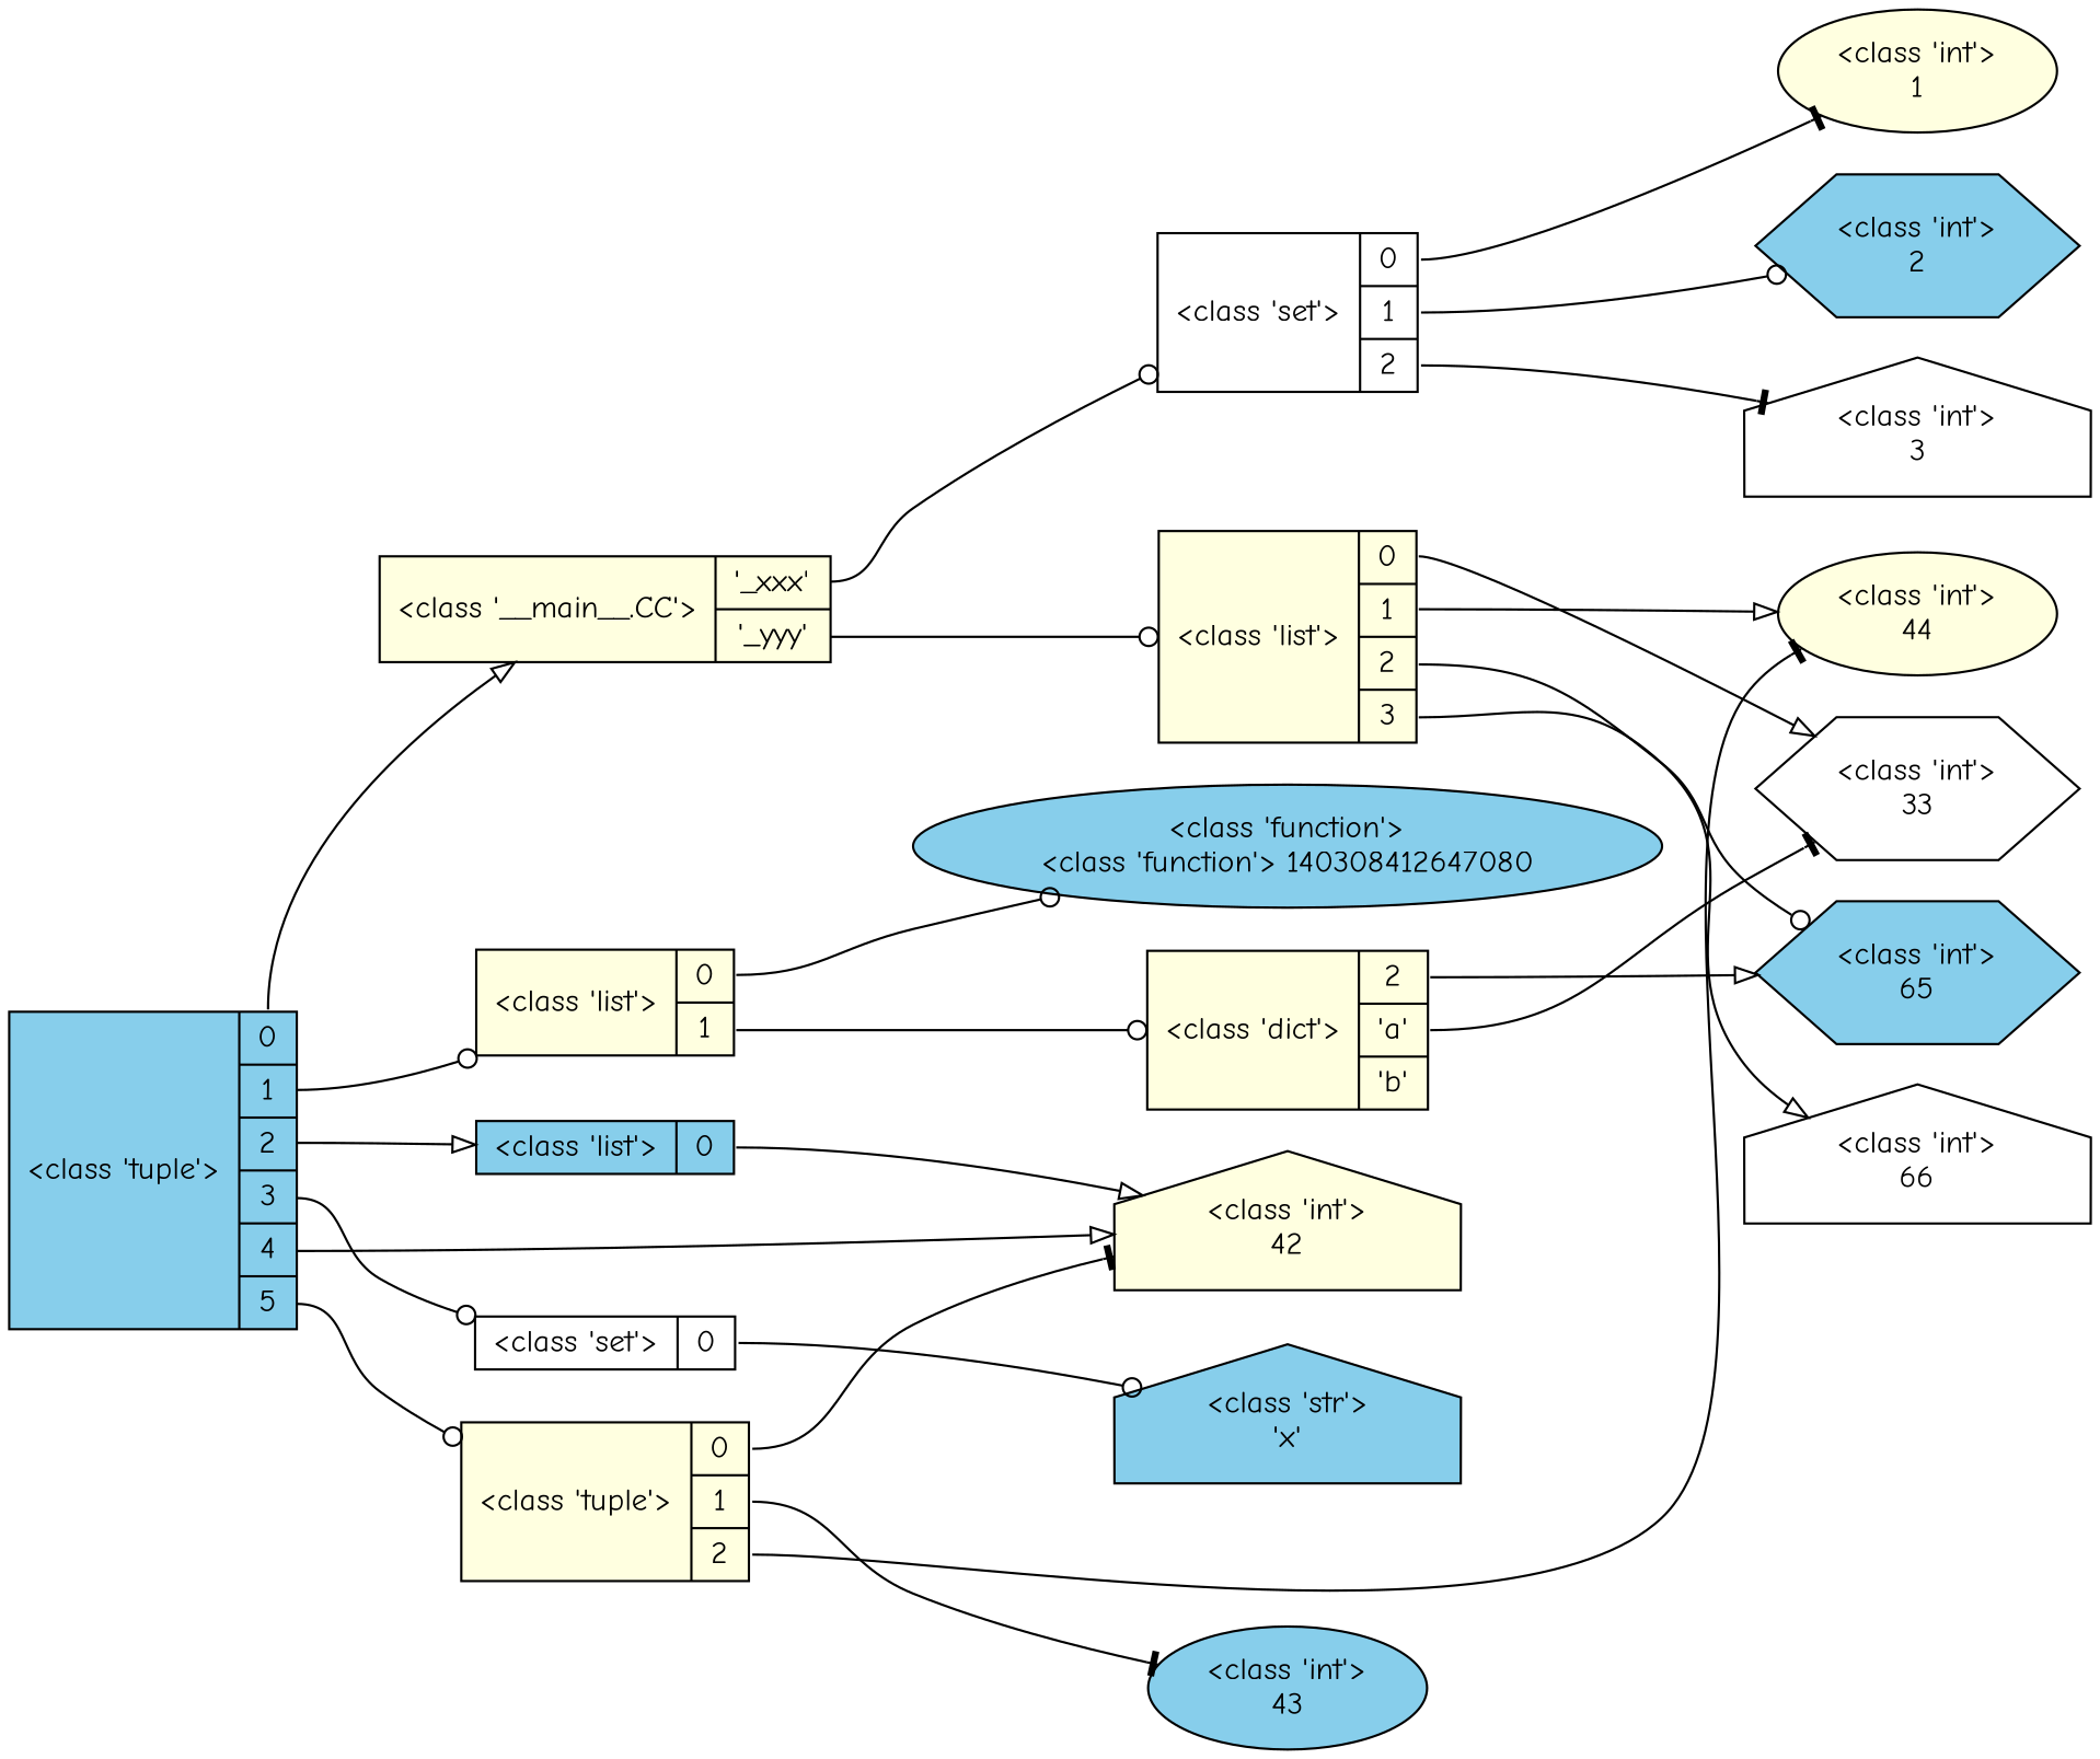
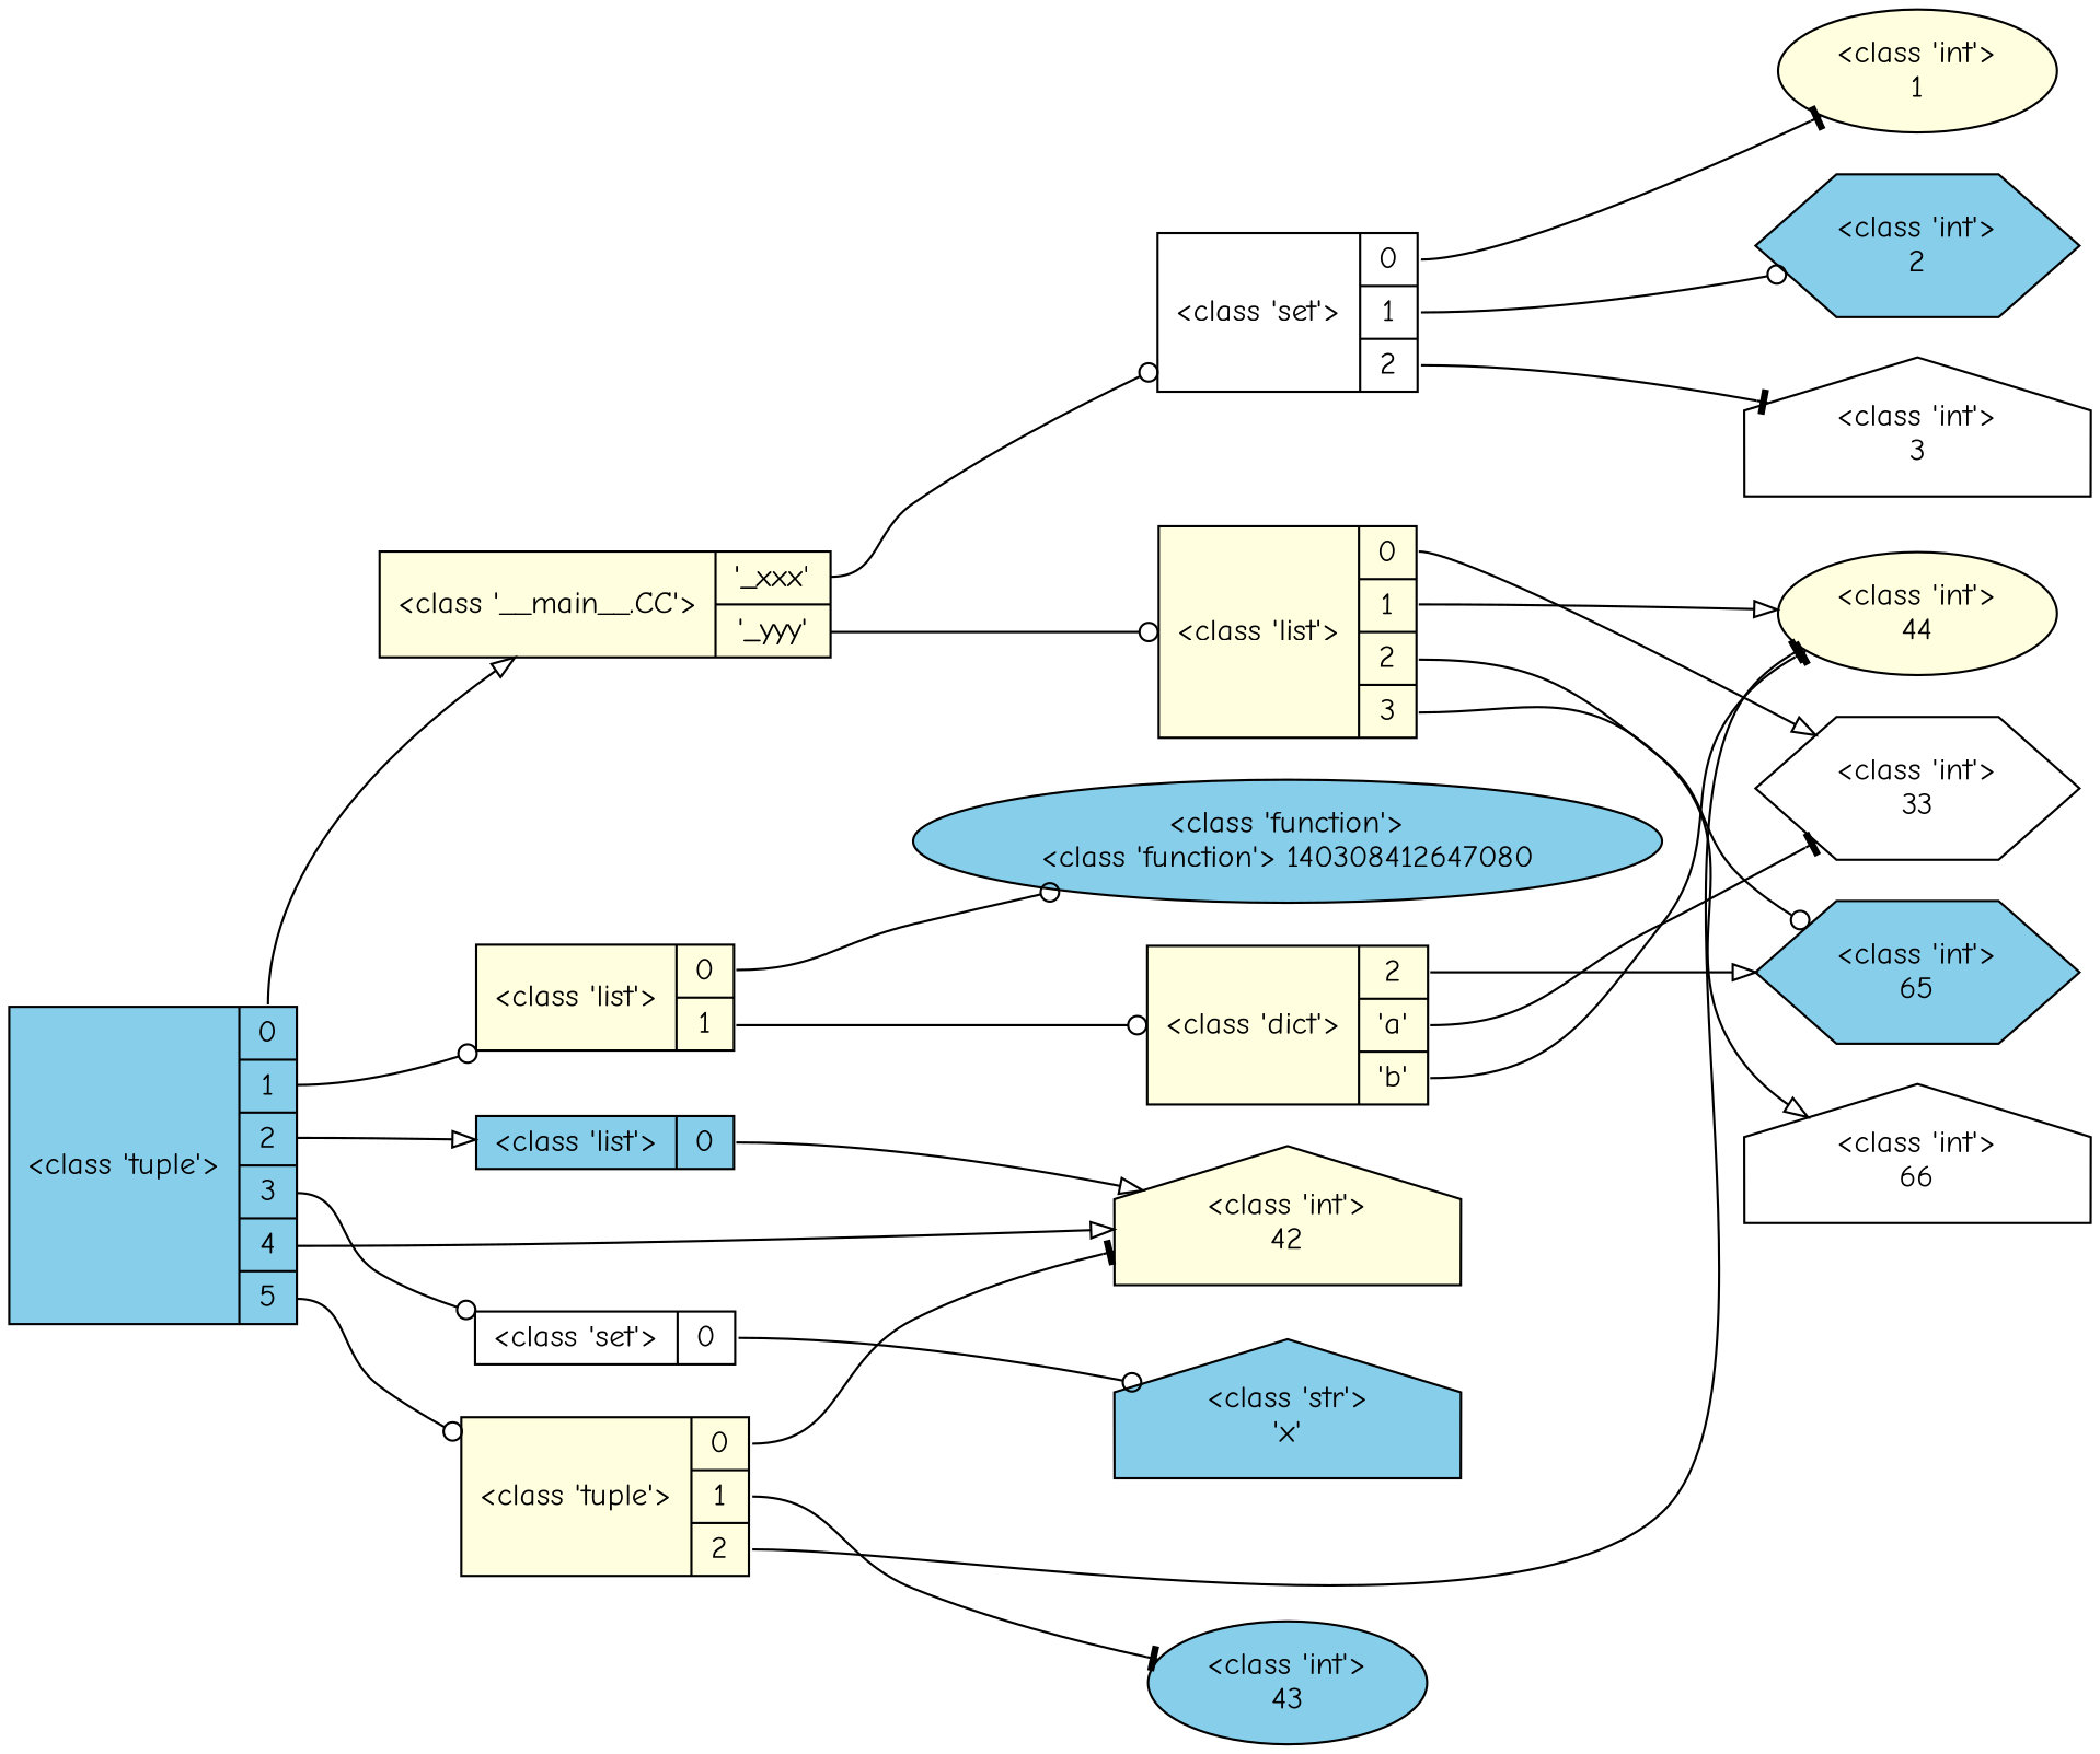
  digraph {
    fontname="Comic Neue"
    ordering=out
    rankdir=LR
    node [fillcolor=lightyellow fontname="Comic Neue" shape=record style=filled peripheries=1 sides=4]
    edge [arrowhead=odot fontname="Comic Neue" tailport=f0]
    n1 [fillcolor=skyblue height=.1 label="{ \<class 'tuple'\> | { <f0> 0 | <f1> 1 | <f2> 2 | <f3> 3 | <f4> 4 | <f5> 5 } }" peripheries="" sides=""]
    n2 [height=.1 label="{ \<class '__main__.CC'\> | { <f0> '_xxx' | <f1> '_yyy' }   }" peripheries="" sides=""]
    n3 [height=.1 label="{ \<class 'list'\> | { <f0> 0 | <f1> 1 } }" peripheries="" sides=""]
    n4 [fillcolor=skyblue height=.1 label="{ \<class 'list'\> | { <f0> 0 } }" peripheries="" sides=""]
    n5 [height=.1 label="\<class 'int'\>\n42" shape=house]
    n6 [fillcolor=white height=.1 label="{ \<class 'set'\> | { <f0> 0 } }" peripheries="" sides=""]
    n7 [height=.1 label="{ \<class 'tuple'\> | { <f0> 0 | <f1> 1 | <f2> 2 } }" peripheries="" sides=""]
    n8 [fillcolor=white height=.1 label="{ \<class 'set'\> | { <f0> 0 | <f1> 1 | <f2> 2 } }" peripheries="" sides=""]
    n9 [height=.1 label="{ \<class 'list'\> | { <f0> 0 | <f1> 1 | <f2> 2 | <f3> 3 } }" peripheries="" sides=""]
    n10 [fillcolor=skyblue height=.1 label="\<class 'function'\>\n\<class 'function'\> 140308412647080" shape=ellipse]
    n11 [height=.1 label="{ \<class 'dict'\> | { <f0> 2 | <f1> 'a' | <f2> 'b' }   }" peripheries="" sides=""]
    n12 [fillcolor=skyblue height=.1 label="\<class 'str'\>\n'x'" shape=house]
    n13 [height=.1 label="\<class 'int'\>\n44" shape=ellipse]
    n14 [fillcolor=skyblue height=.1 label="\<class 'int'\>\n43" shape=ellipse]
    n15 [height=.1 label="\<class 'int'\>\n1" shape=ellipse]
    n16 [fillcolor=skyblue height=.1 label="\<class 'int'\>\n2" shape=hexagon]
    n17 [fillcolor=white height=.1 label="\<class 'int'\>\n3" shape=house]
    n18 [fillcolor=white height=.1 label="\<class 'int'\>\n33" shape=hexagon]
    n19 [fillcolor=skyblue height=.1 label="\<class 'int'\>\n65" shape=hexagon]
    n20 [fillcolor=white height=.1 label="\<class 'int'\>\n66" shape=house]
    n1 -> n2 [arrowhead=onormal]
    n1 -> n3 [tailport=f1]
    n1 -> n4 [arrowhead=onormal tailport=f2]
    n1 -> n5 [arrowhead=onormal tailport=f4]
    n1 -> n6 [tailport=f3]
    n1 -> n7 [tailport=f5]
    n2 -> n8
    n2 -> n9 [tailport=f1]
    n3 -> n10
    n3 -> n11 [tailport=f1]
    n4 -> n5 [arrowhead=onormal]
    n6 -> n12
    n7 -> n5 [arrowhead=tee]
    n7 -> n13 [arrowhead=tee tailport=f2]
    n7 -> n14 [arrowhead=tee tailport=f1]
    n8 -> n15 [arrowhead=tee]
    n8 -> n16 [tailport=f1]
    n8 -> n17 [arrowhead=tee tailport=f2]
    n9 -> n13 [arrowhead=onormal tailport=f1]
    n9 -> n18 [arrowhead=onormal]
    n9 -> n19 [tailport=f2]
    n9 -> n20 [arrowhead=onormal tailport=f3]
+   n11 -> n13 [arrowhead=tee tailport=f2]
    n11 -> n18 [arrowhead=tee tailport=f1]
    n11 -> n19 [arrowhead=onormal]
  }
